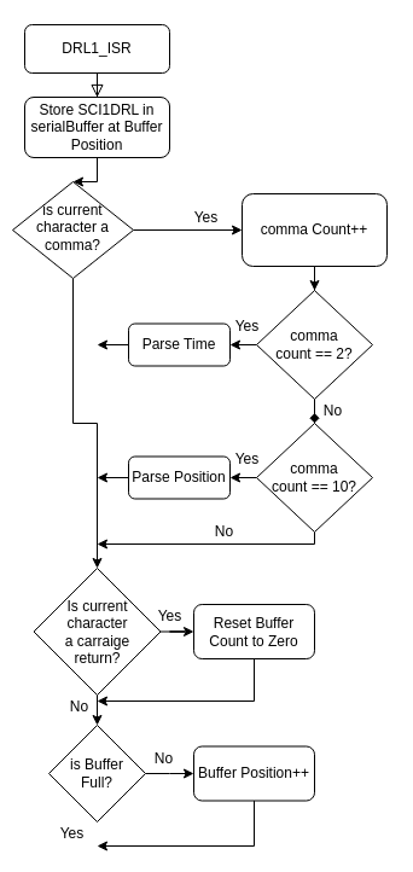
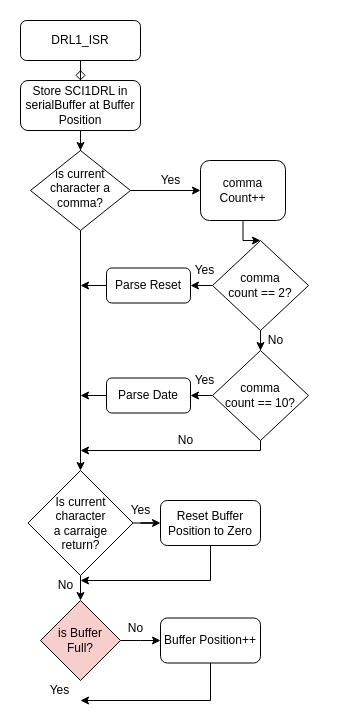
  <mxCell id="0" />
  <mxCell id="1" parent="0" />
- <mxCell id="2" value="" style="rounded=0;html=1;jettySize=auto;orthogonalLoop=1;fontSize=11;endArrow=block;endFill=0;endSize=8;strokeWidth=1;shadow=0;labelBackgroundColor=none;edgeStyle=orthogonalEdgeStyle;entryX=0.5;entryY=0;entryDx=0;entryDy=0;" parent="1" source="3" target="8" edge="1"><mxGeometry relative="1" as="geometry"><mxPoint x="80" y="90" as="targetPoint" /></mxGeometry></mxCell>
+ <mxCell id="2" value="" style="rounded=0;html=1;jettySize=auto;orthogonalLoop=1;fontSize=11;endArrow=diamond;endFill=0;endSize=8;strokeWidth=1;shadow=0;labelBackgroundColor=none;edgeStyle=orthogonalEdgeStyle;entryX=0.5;entryY=0;entryDx=0;entryDy=0;" parent="1" source="3" target="8" edge="1"><mxGeometry relative="1" as="geometry"><mxPoint x="80" y="90" as="targetPoint" /></mxGeometry></mxCell>
  <mxCell id="3" value="DRL1_ISR" style="rounded=1;whiteSpace=wrap;html=1;fontSize=12;glass=0;strokeWidth=1;shadow=0;" parent="1" vertex="1"><mxGeometry x="20" y="20" width="120" height="40" as="geometry" /></mxCell>
  <mxCell id="4" style="edgeStyle=orthogonalEdgeStyle;rounded=0;orthogonalLoop=1;jettySize=auto;html=1;entryX=0;entryY=0.5;entryDx=0;entryDy=0;" edge="1" parent="1" source="6" target="10"><mxGeometry relative="1" as="geometry" /></mxCell>
  <mxCell id="5" style="edgeStyle=orthogonalEdgeStyle;rounded=0;orthogonalLoop=1;jettySize=auto;html=1;" edge="1" parent="1" source="6" target="26"><mxGeometry relative="1" as="geometry" /></mxCell>
- <mxCell id="6" value="is current character a comma?" style="rhombus;whiteSpace=wrap;html=1;shadow=0;fontFamily=Helvetica;fontSize=12;align=center;strokeWidth=1;spacing=6;spacingTop=-4;" parent="1" vertex="1"><mxGeometry x="10" y="150" width="100" height="80" as="geometry" /></mxCell>
+ <mxCell id="6" value="is current character a comma?" style="rhombus;whiteSpace=wrap;html=1;shadow=0;fontFamily=Helvetica;fontSize=12;align=center;strokeWidth=1;spacing=6;spacingTop=-4;" parent="1" vertex="1"><mxGeometry x="30" y="150" width="100" height="80" as="geometry" /></mxCell>
  <mxCell id="7" style="edgeStyle=orthogonalEdgeStyle;rounded=0;orthogonalLoop=1;jettySize=auto;html=1;entryX=0.5;entryY=0;entryDx=0;entryDy=0;" edge="1" parent="1" source="8" target="6"><mxGeometry relative="1" as="geometry" /></mxCell>
  <mxCell id="8" value="Store SCI1DRL in serialBuffer at Buffer Position" style="rounded=1;whiteSpace=wrap;html=1;fontSize=12;glass=0;strokeWidth=1;shadow=0;" parent="1" vertex="1"><mxGeometry x="20" y="80" width="120" height="50" as="geometry" /></mxCell>
  <mxCell id="9" style="edgeStyle=orthogonalEdgeStyle;rounded=0;orthogonalLoop=1;jettySize=auto;html=1;" edge="1" parent="1" source="10" target="13"><mxGeometry relative="1" as="geometry" /></mxCell>
- <mxCell id="10" value="comma Count++" style="rounded=1;whiteSpace=wrap;html=1;" vertex="1" parent="1"><mxGeometry x="200" y="160" width="120" height="60" as="geometry" /></mxCell>
- <mxCell id="11" style="edgeStyle=orthogonalEdgeStyle;rounded=0;orthogonalLoop=1;jettySize=auto;html=1;endArrow=diamond;" edge="1" parent="1" source="13" target="16"><mxGeometry relative="1" as="geometry" /></mxCell>
+ <mxCell id="10" value="comma Count++" style="rounded=1;whiteSpace=wrap;html=1;" vertex="1" parent="1"><mxGeometry x="200" y="160" width="85" height="60" as="geometry" /></mxCell>
+ <mxCell id="11" style="edgeStyle=orthogonalEdgeStyle;rounded=0;orthogonalLoop=1;jettySize=auto;html=1;" edge="1" parent="1" source="13" target="16"><mxGeometry relative="1" as="geometry" /></mxCell>
  <mxCell id="12" style="edgeStyle=orthogonalEdgeStyle;rounded=0;orthogonalLoop=1;jettySize=auto;html=1;entryX=1;entryY=0.5;entryDx=0;entryDy=0;" edge="1" parent="1" source="13"><mxGeometry relative="1" as="geometry"><mxPoint x="190" y="285" as="targetPoint" /></mxGeometry></mxCell>
  <mxCell id="13" value="comma &lt;br&gt;count == 2?" style="rhombus;whiteSpace=wrap;html=1;" vertex="1" parent="1"><mxGeometry x="212" y="240" width="96" height="90" as="geometry" /></mxCell>
  <mxCell id="14" style="edgeStyle=orthogonalEdgeStyle;rounded=0;orthogonalLoop=1;jettySize=auto;html=1;entryX=1;entryY=0.5;entryDx=0;entryDy=0;" edge="1" parent="1" source="16"><mxGeometry relative="1" as="geometry"><mxPoint x="190" y="395" as="targetPoint" /></mxGeometry></mxCell>
  <mxCell id="15" style="edgeStyle=orthogonalEdgeStyle;rounded=0;orthogonalLoop=1;jettySize=auto;html=1;" edge="1" parent="1" source="16"><mxGeometry relative="1" as="geometry"><mxPoint x="80" y="450" as="targetPoint" /><Array as="points"><mxPoint x="260" y="450" /></Array></mxGeometry></mxCell>
  <mxCell id="16" value="comma &lt;br&gt;count == 10?" style="rhombus;whiteSpace=wrap;html=1;" vertex="1" parent="1"><mxGeometry x="212" y="350" width="96" height="90" as="geometry" /></mxCell>
  <mxCell id="17" style="edgeStyle=orthogonalEdgeStyle;rounded=0;orthogonalLoop=1;jettySize=auto;html=1;" edge="1" parent="1" source="18"><mxGeometry relative="1" as="geometry"><mxPoint x="80" y="285" as="targetPoint" /></mxGeometry></mxCell>
- <mxCell id="18" value="Parse Time" style="rounded=1;whiteSpace=wrap;html=1;" vertex="1" parent="1"><mxGeometry x="106" y="267.5" width="84" height="35" as="geometry" /></mxCell>
+ <mxCell id="18" value="Parse Reset" style="rounded=1;whiteSpace=wrap;html=1;" vertex="1" parent="1"><mxGeometry x="106" y="267.5" width="84" height="35" as="geometry" /></mxCell>
  <mxCell id="19" style="edgeStyle=orthogonalEdgeStyle;rounded=0;orthogonalLoop=1;jettySize=auto;html=1;" edge="1" parent="1" source="20"><mxGeometry relative="1" as="geometry"><mxPoint x="80" y="395" as="targetPoint" /></mxGeometry></mxCell>
- <mxCell id="20" value="Parse Position" style="rounded=1;whiteSpace=wrap;html=1;" vertex="1" parent="1"><mxGeometry x="106" y="377.5" width="84" height="35" as="geometry" /></mxCell>
+ <mxCell id="20" value="Parse Date" style="rounded=1;whiteSpace=wrap;html=1;" vertex="1" parent="1"><mxGeometry x="106" y="377.5" width="84" height="35" as="geometry" /></mxCell>
  <mxCell id="21" value="Yes" style="text;html=1;align=center;verticalAlign=middle;resizable=0;points=[];autosize=1;" vertex="1" parent="1"><mxGeometry x="184" y="260" width="40" height="20" as="geometry" /></mxCell>
  <mxCell id="22" value="Yes" style="text;html=1;align=center;verticalAlign=middle;resizable=0;points=[];autosize=1;" vertex="1" parent="1"><mxGeometry x="150" y="170" width="40" height="20" as="geometry" /></mxCell>
  <mxCell id="23" value="Yes" style="text;html=1;align=center;verticalAlign=middle;resizable=0;points=[];autosize=1;" vertex="1" parent="1"><mxGeometry x="184" y="370" width="40" height="20" as="geometry" /></mxCell>
  <mxCell id="24" style="edgeStyle=orthogonalEdgeStyle;rounded=0;orthogonalLoop=1;jettySize=auto;html=1;entryX=0;entryY=0.5;entryDx=0;entryDy=0;" edge="1" parent="1" source="26" target="30"><mxGeometry relative="1" as="geometry" /></mxCell>
  <mxCell id="25" style="edgeStyle=orthogonalEdgeStyle;rounded=0;orthogonalLoop=1;jettySize=auto;html=1;" edge="1" parent="1" source="26"><mxGeometry relative="1" as="geometry"><mxPoint x="80" y="600" as="targetPoint" /></mxGeometry></mxCell>
  <mxCell id="26" value="Is current character &lt;br&gt;a carraige &lt;br&gt;return?" style="rhombus;whiteSpace=wrap;html=1;" vertex="1" parent="1"><mxGeometry x="27.5" y="470" width="105" height="105" as="geometry" /></mxCell>
  <mxCell id="27" value="No" style="text;html=1;align=center;verticalAlign=middle;resizable=0;points=[];autosize=1;" vertex="1" parent="1"><mxGeometry x="260" y="330" width="30" height="20" as="geometry" /></mxCell>
  <mxCell id="28" value="No" style="text;html=1;align=center;verticalAlign=middle;resizable=0;points=[];autosize=1;" vertex="1" parent="1"><mxGeometry x="170" y="430" width="30" height="20" as="geometry" /></mxCell>
  <mxCell id="29" style="edgeStyle=orthogonalEdgeStyle;rounded=0;orthogonalLoop=1;jettySize=auto;html=1;" edge="1" parent="1" source="30"><mxGeometry relative="1" as="geometry"><mxPoint x="80" y="580" as="targetPoint" /><Array as="points"><mxPoint x="210" y="580" /><mxPoint x="80" y="580" /></Array></mxGeometry></mxCell>
- <mxCell id="30" value="Reset Buffer Count to Zero" style="rounded=1;whiteSpace=wrap;html=1;" vertex="1" parent="1"><mxGeometry x="160" y="500" width="100" height="45" as="geometry" /></mxCell>
+ <mxCell id="30" value="Reset Buffer Position to Zero" style="rounded=1;whiteSpace=wrap;html=1;" vertex="1" parent="1"><mxGeometry x="160" y="500" width="100" height="45" as="geometry" /></mxCell>
  <mxCell id="31" value="Yes" style="text;html=1;align=center;verticalAlign=middle;resizable=0;points=[];autosize=1;" vertex="1" parent="1"><mxGeometry x="120" y="500" width="40" height="20" as="geometry" /></mxCell>
  <mxCell id="32" style="edgeStyle=orthogonalEdgeStyle;rounded=0;orthogonalLoop=1;jettySize=auto;html=1;" edge="1" parent="1" source="33"><mxGeometry relative="1" as="geometry"><mxPoint x="160" y="640" as="targetPoint" /></mxGeometry></mxCell>
- <mxCell id="33" value="is Buffer &lt;br&gt;Full?" style="rhombus;whiteSpace=wrap;html=1;" vertex="1" parent="1"><mxGeometry x="40" y="600" width="80" height="80" as="geometry" /></mxCell>
+ <mxCell id="33" value="is Buffer &lt;br&gt;Full?" style="rhombus;whiteSpace=wrap;html=1;fillColor=#f8cecc;" vertex="1" parent="1"><mxGeometry x="40" y="600" width="80" height="80" as="geometry" /></mxCell>
  <mxCell id="34" style="edgeStyle=orthogonalEdgeStyle;rounded=0;orthogonalLoop=1;jettySize=auto;html=1;" edge="1" parent="1" source="35"><mxGeometry relative="1" as="geometry"><mxPoint x="80" y="700" as="targetPoint" /><Array as="points"><mxPoint x="210" y="700" /></Array></mxGeometry></mxCell>
  <mxCell id="35" value="Buffer Position++" style="rounded=1;whiteSpace=wrap;html=1;" vertex="1" parent="1"><mxGeometry x="160" y="617.5" width="100" height="45" as="geometry" /></mxCell>
  <mxCell id="36" value="No" style="text;html=1;align=center;verticalAlign=middle;resizable=0;points=[];autosize=1;" vertex="1" parent="1"><mxGeometry x="120" y="617.5" width="30" height="20" as="geometry" /></mxCell>
  <mxCell id="37" value="No" style="text;html=1;align=center;verticalAlign=middle;resizable=0;points=[];autosize=1;" vertex="1" parent="1"><mxGeometry x="50" y="575" width="30" height="20" as="geometry" /></mxCell>
  <mxCell id="38" value="Yes" style="text;html=1;align=center;verticalAlign=middle;resizable=0;points=[];autosize=1;" vertex="1" parent="1"><mxGeometry x="39" y="680" width="40" height="20" as="geometry" /></mxCell>
